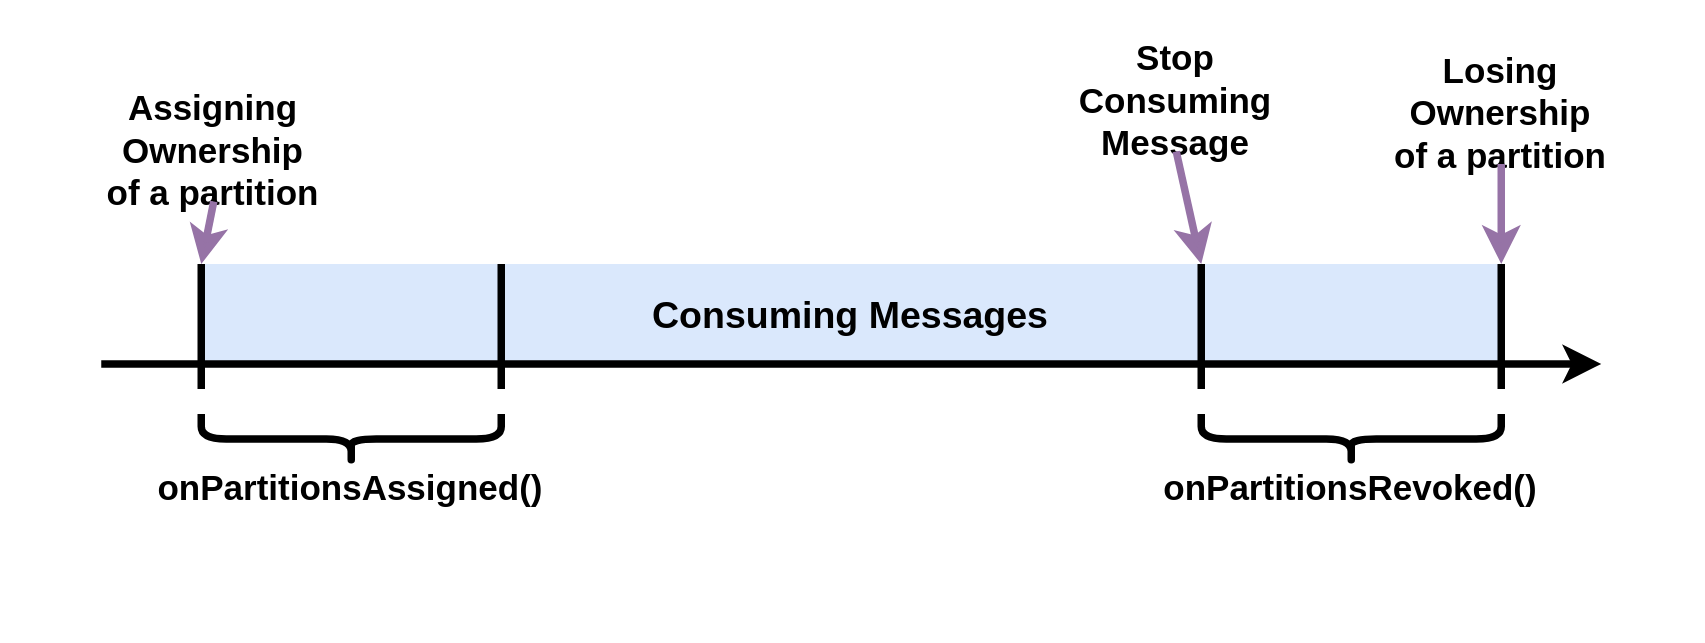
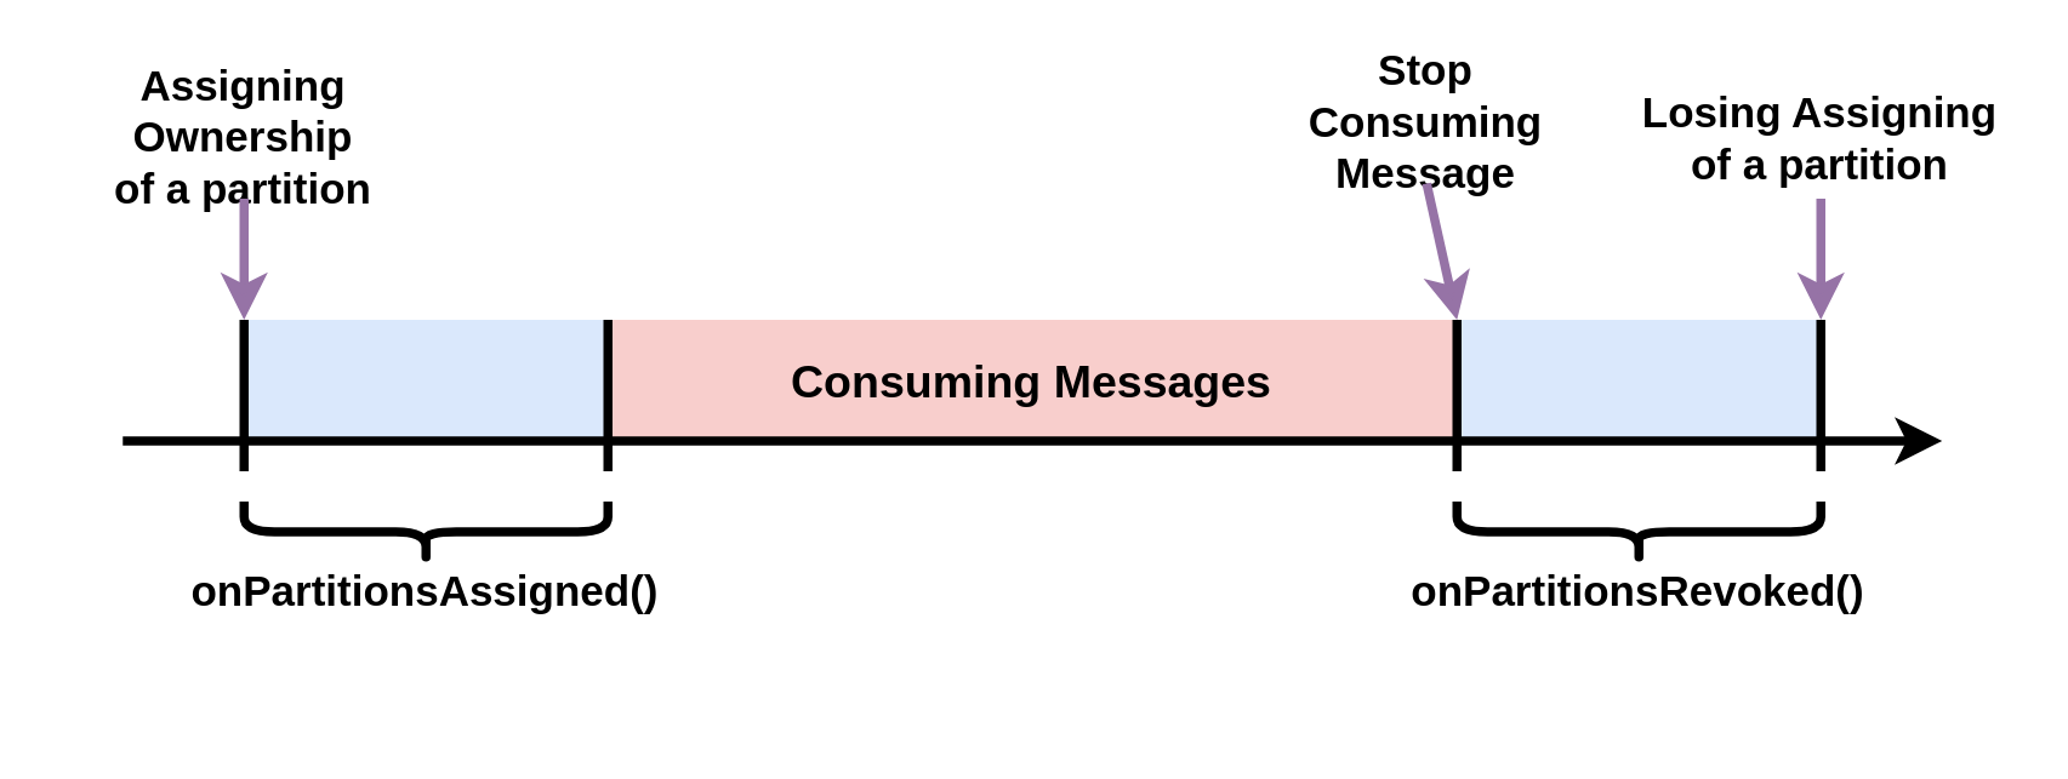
  <mxCell id="0" />
  <mxCell id="1" parent="0" />
  <mxCell id="2" value="" style="rounded=0;whiteSpace=wrap;html=1;strokeColor=none;fillColor=#dae8fc;" vertex="1" parent="1"><mxGeometry x="80" y="105" width="120" height="40" as="geometry" /></mxCell>
  <mxCell id="3" value="" style="rounded=0;whiteSpace=wrap;html=1;strokeColor=none;fillColor=#dae8fc;" vertex="1" parent="1"><mxGeometry x="480" y="105" width="120" height="40" as="geometry" /></mxCell>
- <mxCell id="4" value="&lt;font style=&quot;font-size: 15px&quot;&gt;&lt;b&gt;Consuming Messages&lt;/b&gt;&lt;/font&gt;" style="rounded=0;whiteSpace=wrap;html=1;strokeColor=none;fillColor=#dae8fc;" vertex="1" parent="1"><mxGeometry x="200" y="105" width="280" height="40" as="geometry" /></mxCell>
+ <mxCell id="4" value="&lt;font style=&quot;font-size: 15px&quot;&gt;&lt;b&gt;Consuming Messages&lt;/b&gt;&lt;/font&gt;" style="rounded=0;whiteSpace=wrap;html=1;strokeColor=none;fillColor=#f8cecc;" vertex="1" parent="1"><mxGeometry x="200" y="105" width="280" height="40" as="geometry" /></mxCell>
  <mxCell id="5" value="" style="endArrow=classic;html=1;strokeWidth=3;" edge="1" parent="1"><mxGeometry width="50" height="50" relative="1" as="geometry"><mxPoint x="40" y="145" as="sourcePoint" /><mxPoint x="640" y="145" as="targetPoint" /></mxGeometry></mxCell>
  <mxCell id="6" value="" style="endArrow=none;html=1;strokeWidth=3;entryX=0;entryY=0;entryDx=0;entryDy=0;" edge="1" parent="1" target="4"><mxGeometry width="50" height="50" relative="1" as="geometry"><mxPoint x="200" y="155" as="sourcePoint" /><mxPoint x="570" y="215" as="targetPoint" /></mxGeometry></mxCell>
  <mxCell id="7" value="" style="endArrow=none;html=1;strokeWidth=3;entryX=1;entryY=0;entryDx=0;entryDy=0;" edge="1" parent="1" target="4"><mxGeometry width="50" height="50" relative="1" as="geometry"><mxPoint x="480" y="155" as="sourcePoint" /><mxPoint x="210" y="115" as="targetPoint" /></mxGeometry></mxCell>
  <mxCell id="8" value="" style="endArrow=none;html=1;strokeWidth=3;entryX=0;entryY=0;entryDx=0;entryDy=0;" edge="1" parent="1" target="2"><mxGeometry width="50" height="50" relative="1" as="geometry"><mxPoint x="80" y="155" as="sourcePoint" /><mxPoint x="220" y="125" as="targetPoint" /></mxGeometry></mxCell>
  <mxCell id="9" value="" style="endArrow=none;html=1;strokeWidth=3;entryX=1;entryY=0;entryDx=0;entryDy=0;" edge="1" parent="1" target="3"><mxGeometry width="50" height="50" relative="1" as="geometry"><mxPoint x="600" y="155" as="sourcePoint" /><mxPoint x="490" y="115" as="targetPoint" /></mxGeometry></mxCell>
- <mxCell id="10" value="&lt;font style=&quot;font-size: 14px&quot;&gt;&lt;b&gt;Assigning Ownership &lt;br&gt;of a partition&lt;/b&gt;&lt;/font&gt;" style="text;html=1;strokeColor=none;fillColor=none;align=center;verticalAlign=middle;whiteSpace=wrap;rounded=0;" vertex="1" parent="1"><mxGeometry x="25" y="40" width="120" height="40" as="geometry" /></mxCell>
- <mxCell id="11" value="&lt;font style=&quot;font-size: 14px&quot;&gt;&lt;b&gt;Losing Ownership &lt;br&gt;of a partition&lt;/b&gt;&lt;/font&gt;" style="text;html=1;strokeColor=none;fillColor=none;align=center;verticalAlign=middle;whiteSpace=wrap;rounded=0;" vertex="1" parent="1"><mxGeometry x="540" y="25" width="120" height="40" as="geometry" /></mxCell>
+ <mxCell id="10" value="&lt;font style=&quot;font-size: 14px&quot;&gt;&lt;b&gt;Assigning Ownership &lt;br&gt;of a partition&lt;/b&gt;&lt;/font&gt;" style="text;html=1;strokeColor=none;fillColor=none;align=center;verticalAlign=middle;whiteSpace=wrap;rounded=0;" vertex="1" parent="1"><mxGeometry x="20" y="25" width="120" height="40" as="geometry" /></mxCell>
+ <mxCell id="11" value="&lt;font style=&quot;font-size: 14px&quot;&gt;&lt;b&gt;Losing Assigning &lt;br&gt;of a partition&lt;/b&gt;&lt;/font&gt;" style="text;html=1;strokeColor=none;fillColor=none;align=center;verticalAlign=middle;whiteSpace=wrap;rounded=0;" vertex="1" parent="1"><mxGeometry x="540" y="25" width="120" height="40" as="geometry" /></mxCell>
  <mxCell id="12" value="" style="endArrow=classic;html=1;strokeWidth=3;exitX=0.5;exitY=1;exitDx=0;exitDy=0;entryX=0;entryY=0;entryDx=0;entryDy=0;fillColor=#e1d5e7;strokeColor=#9673a6;" edge="1" parent="1" source="10" target="2"><mxGeometry width="50" height="50" relative="1" as="geometry"><mxPoint x="520" y="265" as="sourcePoint" /><mxPoint x="570" y="215" as="targetPoint" /></mxGeometry></mxCell>
  <mxCell id="13" value="" style="endArrow=classic;html=1;strokeWidth=3;exitX=0.5;exitY=1;exitDx=0;exitDy=0;entryX=1;entryY=0;entryDx=0;entryDy=0;fillColor=#e1d5e7;strokeColor=#9673a6;" edge="1" parent="1" source="11" target="3"><mxGeometry width="50" height="50" relative="1" as="geometry"><mxPoint x="90" y="75" as="sourcePoint" /><mxPoint x="90" y="115" as="targetPoint" /></mxGeometry></mxCell>
  <mxCell id="14" value="&lt;span style=&quot;font-size: 14px&quot;&gt;&lt;b&gt;Stop Consuming Message&lt;/b&gt;&lt;/span&gt;" style="text;html=1;strokeColor=none;fillColor=none;align=center;verticalAlign=middle;whiteSpace=wrap;rounded=0;" vertex="1" parent="1"><mxGeometry x="430" y="20" width="80" height="40" as="geometry" /></mxCell>
  <mxCell id="15" value="" style="endArrow=classic;html=1;strokeWidth=3;exitX=0.5;exitY=1;exitDx=0;exitDy=0;entryX=0;entryY=0;entryDx=0;entryDy=0;fillColor=#e1d5e7;strokeColor=#9673a6;" edge="1" parent="1" source="14" target="3"><mxGeometry width="50" height="50" relative="1" as="geometry"><mxPoint x="210" y="75" as="sourcePoint" /><mxPoint x="210" y="115" as="targetPoint" /></mxGeometry></mxCell>
  <mxCell id="16" value="" style="shape=curlyBracket;whiteSpace=wrap;html=1;rounded=1;rotation=-90;strokeWidth=3;" vertex="1" parent="1"><mxGeometry x="130" y="115" width="20" height="120" as="geometry" /></mxCell>
  <mxCell id="17" value="" style="shape=curlyBracket;whiteSpace=wrap;html=1;rounded=1;rotation=-90;strokeWidth=3;" vertex="1" parent="1"><mxGeometry x="530" y="115" width="20" height="120" as="geometry" /></mxCell>
  <mxCell id="18" value="&lt;font style=&quot;font-size: 14px&quot;&gt;&lt;b&gt;onPartitionsAssigned()&lt;/b&gt;&lt;/font&gt;" style="text;html=1;strokeColor=none;fillColor=none;align=center;verticalAlign=middle;whiteSpace=wrap;rounded=0;" vertex="1" parent="1"><mxGeometry x="55" y="185" width="170" height="20" as="geometry" /></mxCell>
  <mxCell id="19" value="&lt;font style=&quot;font-size: 14px&quot;&gt;&lt;b&gt;onPartitionsRevoked()&lt;/b&gt;&lt;/font&gt;" style="text;html=1;strokeColor=none;fillColor=none;align=center;verticalAlign=middle;whiteSpace=wrap;rounded=0;" vertex="1" parent="1"><mxGeometry x="455" y="185" width="170" height="20" as="geometry" /></mxCell>
